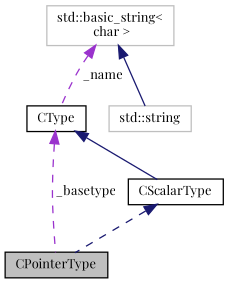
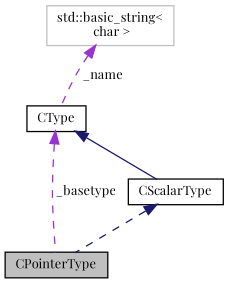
  digraph {
    fontname="Playfair Display"
    node [color=black fillcolor=white fontname="Playfair Display" fontsize=10 shape=record style=filled]
    edge [color=midnightblue dir=back fontname="Playfair Display" fontsize=10 labelfontname=Helvetica labelfontsize=10 style=dashed]
    n1 [fillcolor=grey75 fontcolor=black height=0.2 label=CPointerType width=0.4]
    n2 [height=0.2 label=CScalarType width=0.4]
    n3 [height=0.2 label=CType width=0.4]
-   n4 [color=grey75 height=0.2 label="std::string" width=0.4]
    n5 [color=grey75 height=0.2 label="std::basic_string\<\l char \>" width=0.4]
    n2 -> n1
    n3 -> n1 [color=darkorchid3 label=" _basetype"]
    n3 -> n2 [style=solid]
    n5 -> n3 [color=darkorchid3 label=" _name"]
-   n5 -> n4 [style=solid]
  }
